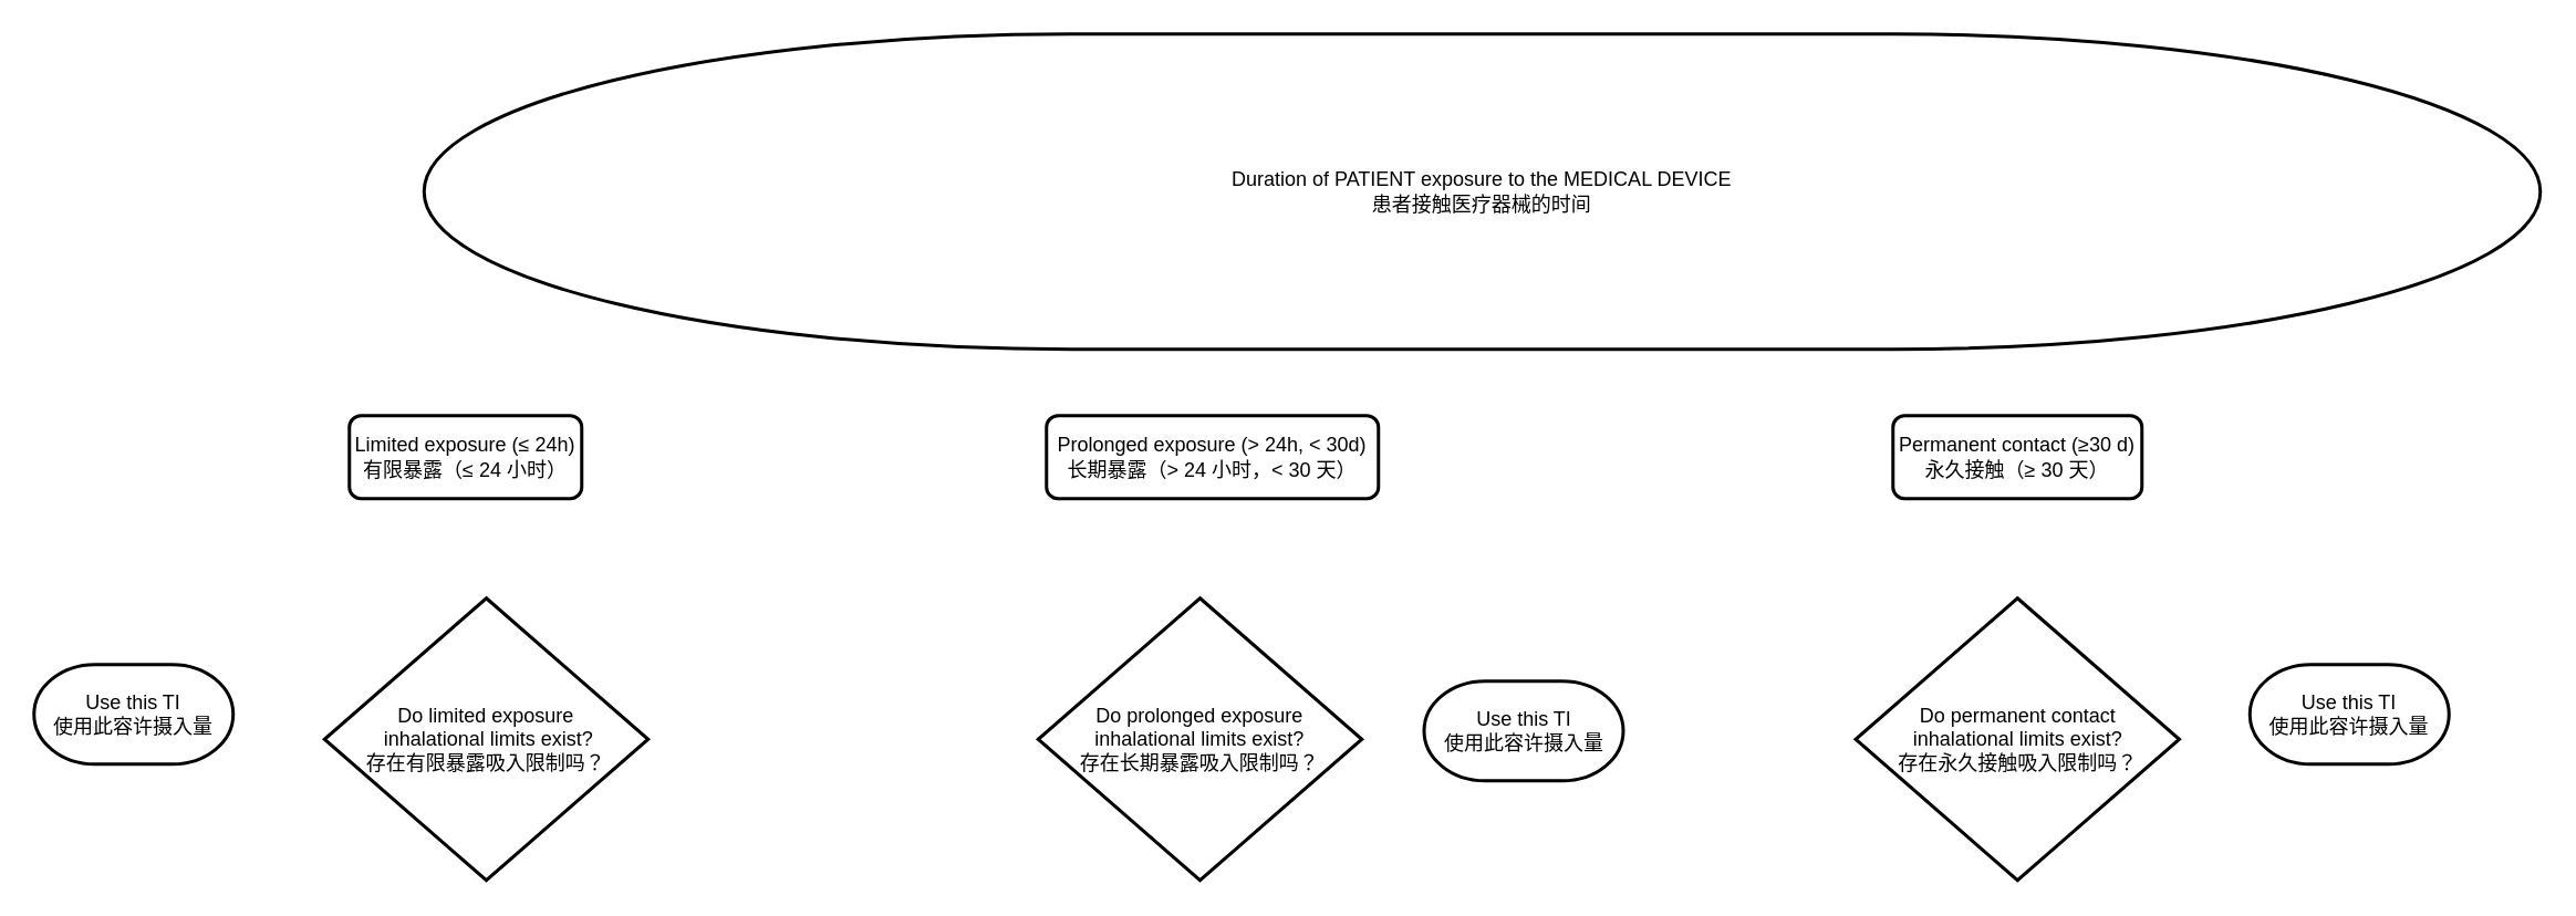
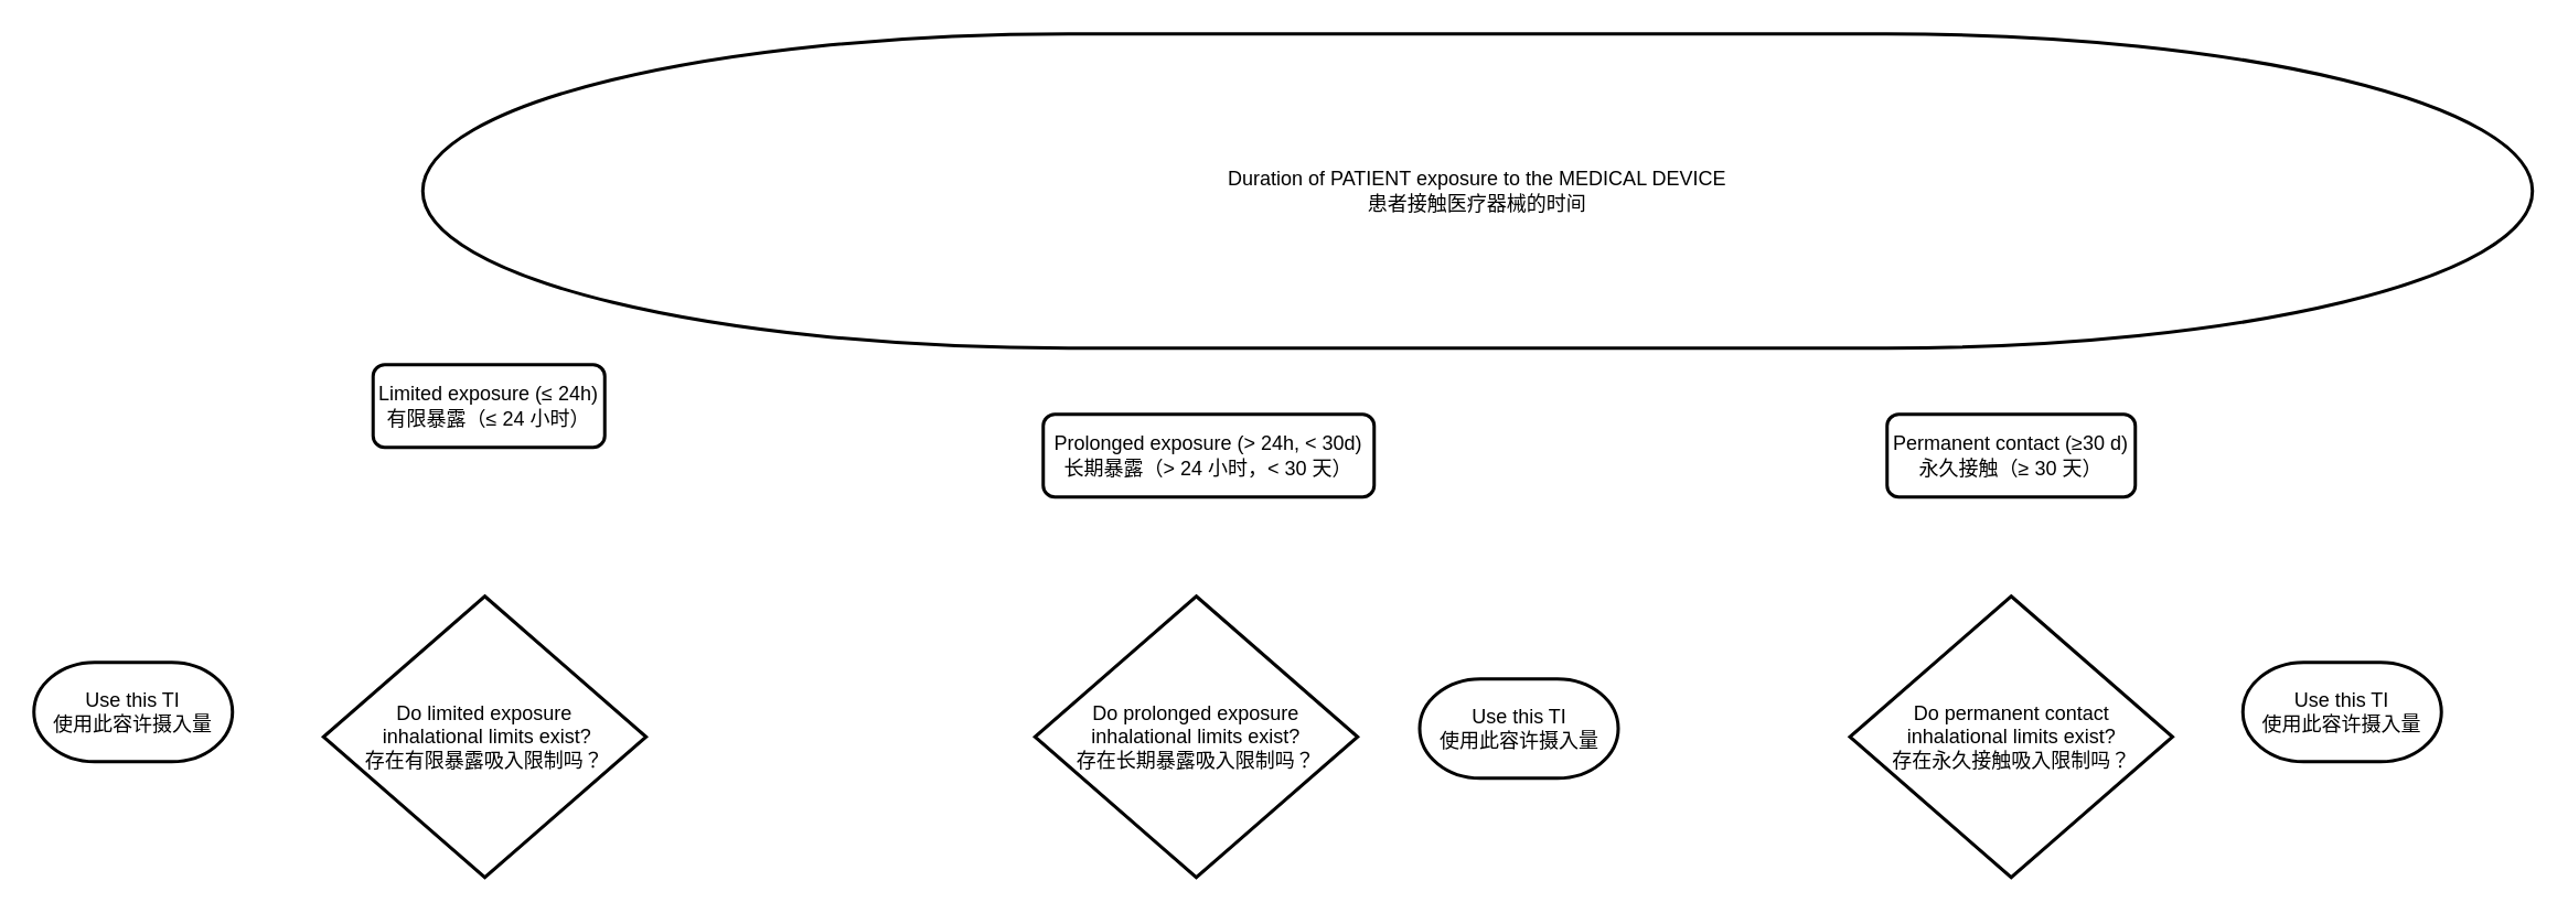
  <mxCell id="0" />
  <mxCell id="1" parent="0" />
  <mxCell id="2" value="Duration of PATIENT exposure to the MEDICAL DEVICE&lt;br&gt;患者接触医疗器械的时间" style="strokeWidth=2;html=1;shape=mxgraph.flowchart.terminator;whiteSpace=wrap;" vertex="1" parent="1"><mxGeometry x="255" y="20" width="1275" height="190" as="geometry" /></mxCell>
- <mxCell id="3" value="Limited exposure (≤ 24h)&lt;br&gt;有限暴露（≤ 24 小时）" style="rounded=1;whiteSpace=wrap;html=1;absoluteArcSize=1;arcSize=14;strokeWidth=2;" vertex="1" parent="1"><mxGeometry x="210" y="250" width="140" height="50" as="geometry" /></mxCell>
+ <mxCell id="3" value="Limited exposure (≤ 24h)&lt;br&gt;有限暴露（≤ 24 小时）" style="rounded=1;whiteSpace=wrap;html=1;absoluteArcSize=1;arcSize=14;strokeWidth=2;" vertex="1" parent="1"><mxGeometry x="225" y="220" width="140" height="50" as="geometry" /></mxCell>
  <mxCell id="4" value="Prolonged exposure (&amp;gt; 24h, &amp;lt; 30d)&lt;br&gt;长期暴露（&amp;gt; 24 小时，&amp;lt; 30 天）" style="rounded=1;whiteSpace=wrap;html=1;absoluteArcSize=1;arcSize=14;strokeWidth=2;" vertex="1" parent="1"><mxGeometry x="630" y="250" width="200" height="50" as="geometry" /></mxCell>
  <mxCell id="5" value="Permanent contact (≥30 d)&lt;br&gt;永久接触（≥ 30 天）" style="rounded=1;whiteSpace=wrap;html=1;absoluteArcSize=1;arcSize=14;strokeWidth=2;" vertex="1" parent="1"><mxGeometry x="1140" y="250" width="150" height="50" as="geometry" /></mxCell>
  <mxCell id="6" value="Do limited exposure&lt;br&gt;&amp;nbsp;inhalational limits exist?&lt;br&gt;存在有限暴露吸入限制吗？" style="strokeWidth=2;html=1;shape=mxgraph.flowchart.decision;whiteSpace=wrap;" vertex="1" parent="1"><mxGeometry x="195" y="360" width="195" height="170" as="geometry" /></mxCell>
  <mxCell id="7" value="Use this TI&lt;br&gt;使用此容许摄入量" style="strokeWidth=2;html=1;shape=mxgraph.flowchart.terminator;whiteSpace=wrap;" vertex="1" parent="1"><mxGeometry x="20" y="400" width="120" height="60" as="geometry" /></mxCell>
  <mxCell id="8" value="Do prolonged exposure &lt;br&gt;inhalational limits exist?&lt;br&gt;存在长期暴露吸入限制吗？" style="strokeWidth=2;html=1;shape=mxgraph.flowchart.decision;whiteSpace=wrap;" vertex="1" parent="1"><mxGeometry x="625" y="360" width="195" height="170" as="geometry" /></mxCell>
  <mxCell id="9" value="Do permanent contact&lt;br&gt;inhalational limits exist?&lt;br&gt;存在永久接触吸入限制吗？" style="strokeWidth=2;html=1;shape=mxgraph.flowchart.decision;whiteSpace=wrap;" vertex="1" parent="1"><mxGeometry x="1117.5" y="360" width="195" height="170" as="geometry" /></mxCell>
  <mxCell id="10" value="Use this TI&lt;br&gt;使用此容许摄入量" style="strokeWidth=2;html=1;shape=mxgraph.flowchart.terminator;whiteSpace=wrap;" vertex="1" parent="1"><mxGeometry x="857.5" y="410" width="120" height="60" as="geometry" /></mxCell>
  <mxCell id="11" value="Use this TI&lt;br&gt;使用此容许摄入量" style="strokeWidth=2;html=1;shape=mxgraph.flowchart.terminator;whiteSpace=wrap;" vertex="1" parent="1"><mxGeometry x="1355" y="400" width="120" height="60" as="geometry" /></mxCell>
